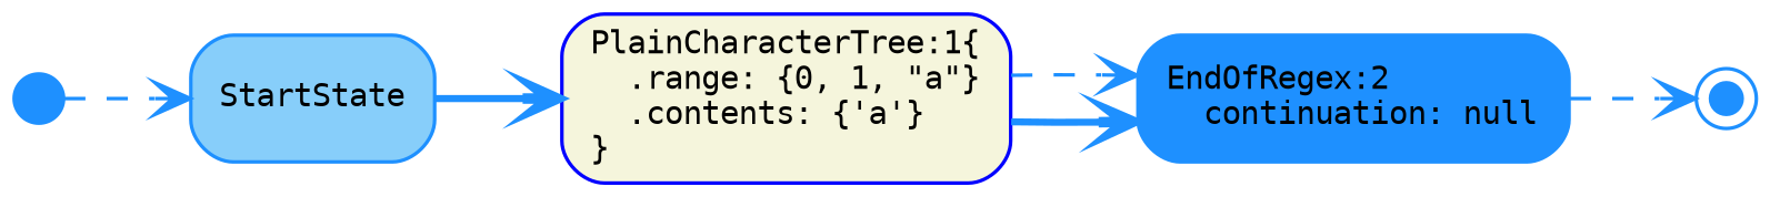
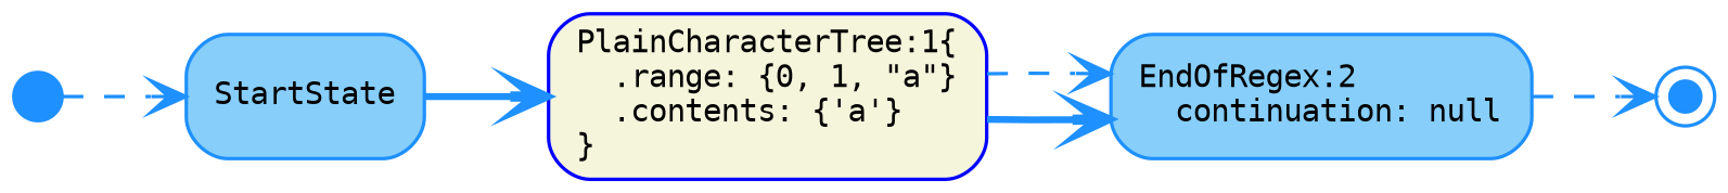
  digraph {
    fontname=Monospace
    fontsize=11
    rankdir=LR
    node [color=DodgerBlue fillcolor=LightSkyBlue fixedsize=false fontname=Monospace fontsize=9 shape=box style="rounded,filled"]
    edge [arrowhead=vee arrowtail=none color=DodgerBlue dir=both fontcolor=DodgerBlue fontname=Monospace fontsize=9 style=dashed]
    n1 [color=Blue fillcolor=Beige label="PlainCharacterTree:1\{\l  .range: \{0, 1, \"a\"\}\l  .contents: \{'a'\}\l\}\l" width=0.75]
-   n2 [fillcolor=DodgerBlue label="EndOfRegex:2\l  continuation: null\l" width=0.75]
+   n2 [label="EndOfRegex:2\l  continuation: null\l" width=0.75]
    n3 [fillcolor=DodgerBlue fixedsize=true label="\l" shape=doublecircle width=0.12]
    n4 [label="StartState\l" width=0.75]
    n5 [fillcolor=DodgerBlue fixedsize=true label="\l" shape=circle width=0.20]
    n1 -> n2 [style=bold]
    n1 -> n2
    n2 -> n3
    n4 -> n1 [style=bold]
    n5 -> n4
  }
